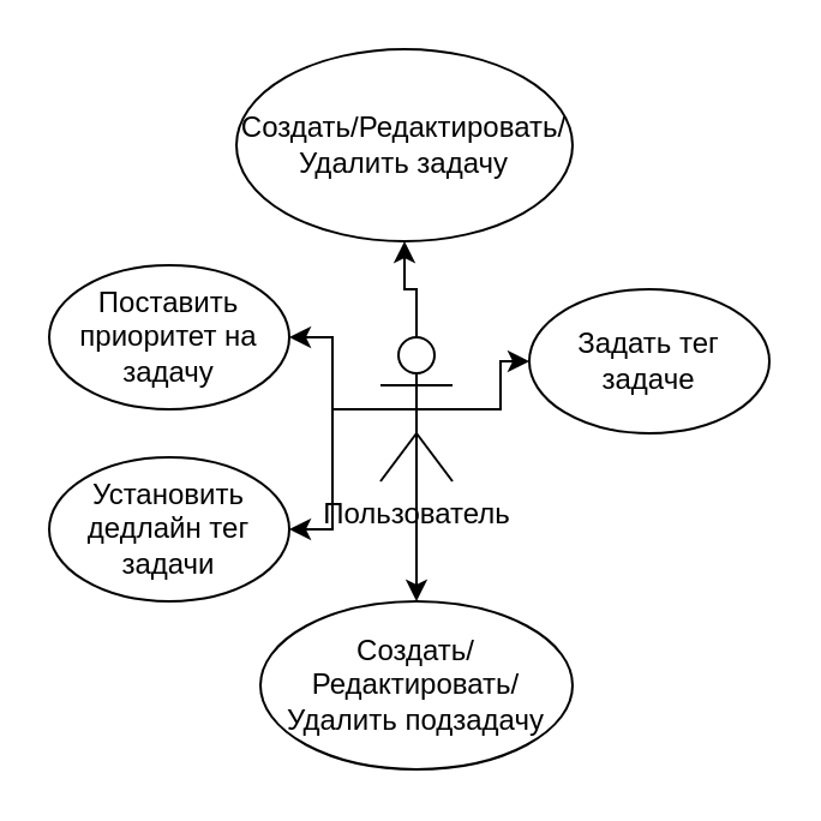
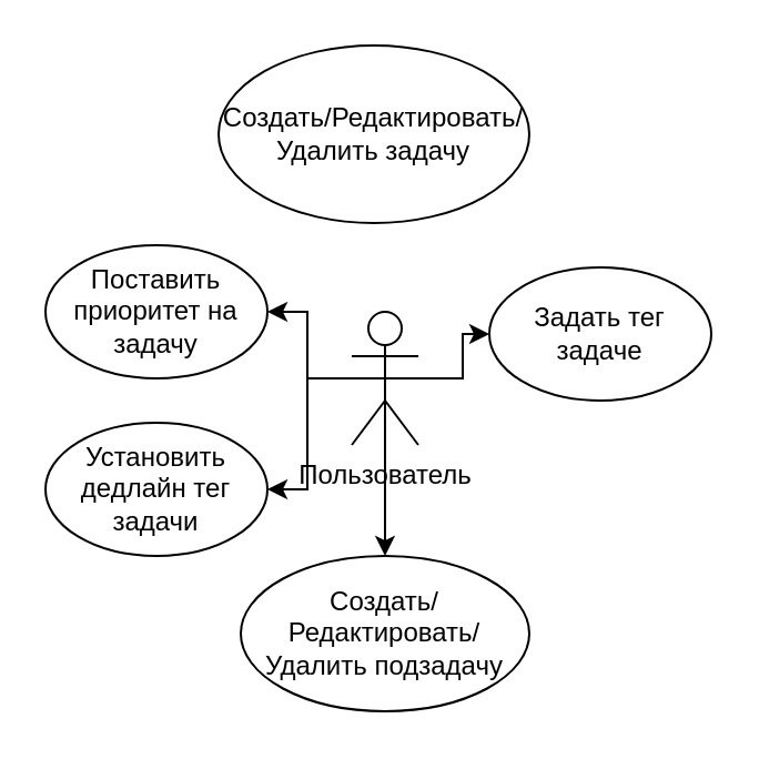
  <mxCell id="0" />
  <mxCell id="1" parent="0" />
  <mxCell id="2" style="edgeStyle=orthogonalEdgeStyle;rounded=0;orthogonalLoop=1;jettySize=auto;html=1;exitX=0.5;exitY=0.5;exitDx=0;exitDy=0;exitPerimeter=0;entryX=1;entryY=0.5;entryDx=0;entryDy=0;" edge="1" parent="1" source="7" target="9"><mxGeometry relative="1" as="geometry" /></mxCell>
- <mxCell id="3" style="edgeStyle=orthogonalEdgeStyle;rounded=0;orthogonalLoop=1;jettySize=auto;html=1;exitX=0.5;exitY=0;exitDx=0;exitDy=0;exitPerimeter=0;entryX=0.5;entryY=1;entryDx=0;entryDy=0;" edge="1" parent="1" source="7" target="8"><mxGeometry relative="1" as="geometry" /></mxCell>
  <mxCell id="4" style="edgeStyle=orthogonalEdgeStyle;rounded=0;orthogonalLoop=1;jettySize=auto;html=1;exitX=0.5;exitY=0.5;exitDx=0;exitDy=0;exitPerimeter=0;entryX=0;entryY=0.5;entryDx=0;entryDy=0;" edge="1" parent="1" source="7" target="12"><mxGeometry relative="1" as="geometry" /></mxCell>
  <mxCell id="5" style="edgeStyle=orthogonalEdgeStyle;rounded=0;orthogonalLoop=1;jettySize=auto;html=1;exitX=0.5;exitY=0.5;exitDx=0;exitDy=0;exitPerimeter=0;entryX=0.5;entryY=0;entryDx=0;entryDy=0;" edge="1" parent="1" source="7" target="11"><mxGeometry relative="1" as="geometry" /></mxCell>
  <mxCell id="6" style="edgeStyle=orthogonalEdgeStyle;rounded=0;orthogonalLoop=1;jettySize=auto;html=1;exitX=0.5;exitY=0.5;exitDx=0;exitDy=0;exitPerimeter=0;entryX=1;entryY=0.5;entryDx=0;entryDy=0;" edge="1" parent="1" source="7" target="10"><mxGeometry relative="1" as="geometry" /></mxCell>
  <mxCell id="7" value="Пользователь" style="shape=umlActor;verticalLabelPosition=bottom;verticalAlign=top;html=1;" vertex="1" parent="1"><mxGeometry x="158" y="140" width="30" height="60" as="geometry" /></mxCell>
  <mxCell id="8" value="Создать/Редактировать/Удалить задачу" style="ellipse;whiteSpace=wrap;html=1;" vertex="1" parent="1"><mxGeometry x="98" y="20" width="140" height="80" as="geometry" /></mxCell>
  <mxCell id="9" value="Поставить приоритет на задачу" style="ellipse;whiteSpace=wrap;html=1;" vertex="1" parent="1"><mxGeometry x="20" y="110" width="100" height="60" as="geometry" /></mxCell>
  <mxCell id="10" value="Установить дедлайн тег задачи" style="ellipse;whiteSpace=wrap;html=1;" vertex="1" parent="1"><mxGeometry x="20" y="190" width="100" height="60" as="geometry" /></mxCell>
  <mxCell id="11" value="Создать/Редактировать/Удалить подзадачу" style="ellipse;whiteSpace=wrap;html=1;" vertex="1" parent="1"><mxGeometry x="108" y="250" width="130" height="70" as="geometry" /></mxCell>
  <mxCell id="12" value="Задать тег задаче" style="ellipse;whiteSpace=wrap;html=1;" vertex="1" parent="1"><mxGeometry x="220" y="120" width="100" height="60" as="geometry" /></mxCell>
